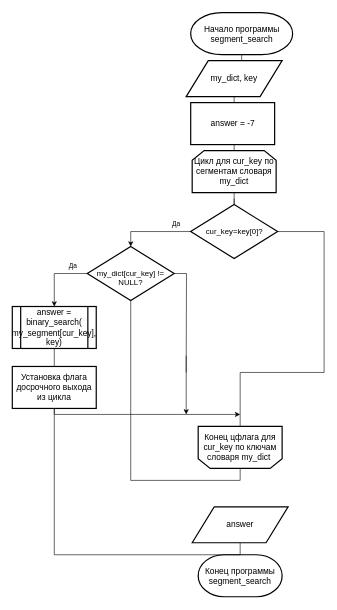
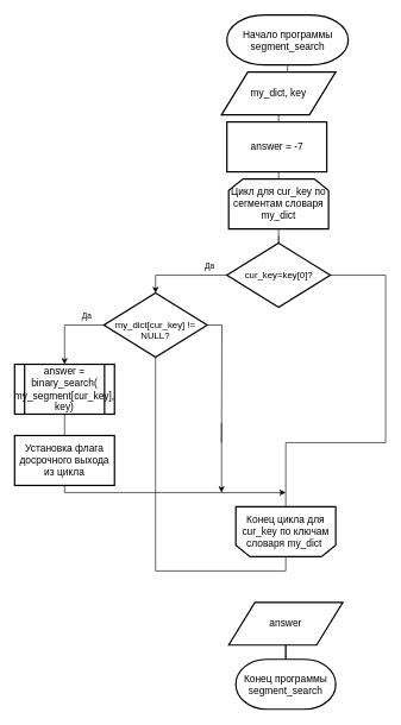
  <mxCell id="0" />
  <mxCell id="1" parent="0" />
  <mxCell id="2" style="edgeStyle=orthogonalEdgeStyle;rounded=0;orthogonalLoop=1;jettySize=auto;html=1;exitX=0.5;exitY=1;exitDx=0;exitDy=0;entryX=0.5;entryY=0;entryDx=0;entryDy=0;endArrow=none;endFill=0;" parent="1" target="13" edge="1"><mxGeometry relative="1" as="geometry"><mxPoint x="390" y="330" as="sourcePoint" /></mxGeometry></mxCell>
  <mxCell id="3" style="edgeStyle=orthogonalEdgeStyle;rounded=0;orthogonalLoop=1;jettySize=auto;html=1;exitX=0.5;exitY=0;exitDx=0;exitDy=0;exitPerimeter=0;entryX=0.5;entryY=1;entryDx=0;entryDy=0;entryPerimeter=0;endArrow=none;endFill=0;" parent="1" source="20" target="8" edge="1"><mxGeometry relative="1" as="geometry"><mxPoint x="382.5" y="250" as="sourcePoint" /><mxPoint x="382.5" y="60" as="targetPoint" /></mxGeometry></mxCell>
  <mxCell id="4" style="edgeStyle=orthogonalEdgeStyle;rounded=0;orthogonalLoop=1;jettySize=auto;html=1;exitX=0.5;exitY=0;exitDx=0;exitDy=0;exitPerimeter=0;entryX=0.5;entryY=1;entryDx=0;entryDy=0;entryPerimeter=0;endArrow=none;endFill=0;" parent="1" source="8" target="6" edge="1"><mxGeometry relative="1" as="geometry"><mxPoint x="382.5" y="360" as="sourcePoint" /></mxGeometry></mxCell>
  <mxCell id="5" value="Конец программы segment_search" style="strokeWidth=2;html=1;shape=mxgraph.flowchart.terminator;whiteSpace=wrap;fontSize=14;" parent="1" vertex="1"><mxGeometry x="330" y="924" width="140" height="70" as="geometry" /></mxCell>
  <mxCell id="6" value="&lt;font style=&quot;font-size: 14px&quot;&gt;Начало программы segment_search&lt;br&gt;&lt;/font&gt;" style="strokeWidth=2;html=1;shape=mxgraph.flowchart.terminator;whiteSpace=wrap;fontSize=14;fontFamily=Helvetica;" parent="1" vertex="1"><mxGeometry x="317.5" y="20" width="170" height="70" as="geometry" /></mxCell>
  <mxCell id="7" style="edgeStyle=orthogonalEdgeStyle;rounded=0;orthogonalLoop=1;jettySize=auto;html=1;exitX=0.5;exitY=1;exitDx=0;exitDy=0;exitPerimeter=0;entryX=0.5;entryY=1;entryDx=0;entryDy=0;endArrow=none;endFill=0;" parent="1" edge="1"><mxGeometry relative="1" as="geometry"><mxPoint x="405" y="919" as="sourcePoint" /><mxPoint x="405" y="919" as="targetPoint" /></mxGeometry></mxCell>
  <mxCell id="8" value="&lt;span style=&quot;font-size: 14px&quot;&gt;my_dict, key&lt;/span&gt;" style="shape=parallelogram;html=1;strokeWidth=2;perimeter=parallelogramPerimeter;whiteSpace=wrap;rounded=0;arcSize=12;size=0.23;fontSize=13;" parent="1" vertex="1"><mxGeometry x="310" y="100" width="160" height="60" as="geometry" /></mxCell>
  <mxCell id="9" style="edgeStyle=orthogonalEdgeStyle;rounded=0;orthogonalLoop=1;jettySize=auto;html=1;entryX=0.5;entryY=0;entryDx=0;entryDy=0;exitX=0;exitY=0.5;exitDx=0;exitDy=0;" parent="1" source="13" target="25" edge="1"><mxGeometry relative="1" as="geometry"><mxPoint x="257.5" y="435" as="targetPoint" /><mxPoint x="157.5" y="465" as="sourcePoint" /></mxGeometry></mxCell>
  <mxCell id="10" value="Да" style="edgeLabel;html=1;align=center;verticalAlign=middle;resizable=0;points=[];" parent="9" vertex="1" connectable="0"><mxGeometry x="-0.769" y="1" relative="1" as="geometry"><mxPoint x="-11.5" y="-14" as="offset" /></mxGeometry></mxCell>
  <mxCell id="11" style="edgeStyle=orthogonalEdgeStyle;rounded=0;orthogonalLoop=1;jettySize=auto;html=1;exitX=1;exitY=0.5;exitDx=0;exitDy=0;entryX=0.5;entryY=1;entryDx=0;entryDy=0;endArrow=none;endFill=0;" parent="1" source="13" target="19" edge="1"><mxGeometry relative="1" as="geometry"><mxPoint x="390" y="560" as="targetPoint" /><Array as="points"><mxPoint x="540" y="385" /><mxPoint x="540" y="620" /><mxPoint x="400" y="620" /></Array></mxGeometry></mxCell>
  <mxCell id="12" style="edgeStyle=orthogonalEdgeStyle;rounded=0;orthogonalLoop=1;jettySize=auto;html=1;exitX=0.5;exitY=0;exitDx=0;exitDy=0;entryX=0.5;entryY=1;entryDx=0;entryDy=0;endArrow=none;endFill=0;" edge="1" parent="1" source="13" target="20"><mxGeometry relative="1" as="geometry" /></mxCell>
  <mxCell id="13" value="cur_key=key[0]?" style="rhombus;whiteSpace=wrap;html=1;strokeWidth=2;fontSize=13;" parent="1" vertex="1"><mxGeometry x="317.5" y="340" width="145" height="90" as="geometry" /></mxCell>
  <mxCell id="14" style="edgeStyle=orthogonalEdgeStyle;rounded=0;orthogonalLoop=1;jettySize=auto;html=1;exitX=0.5;exitY=1;exitDx=0;exitDy=0;" parent="1" source="21" edge="1"><mxGeometry relative="1" as="geometry"><mxPoint x="400" y="690" as="targetPoint" /><Array as="points"><mxPoint x="90" y="690" /><mxPoint x="400" y="690" /></Array><mxPoint x="267.5" y="629" as="sourcePoint" /></mxGeometry></mxCell>
- <mxCell id="15" style="edgeStyle=orthogonalEdgeStyle;rounded=0;orthogonalLoop=1;jettySize=auto;html=1;exitX=0.5;exitY=1;exitDx=0;exitDy=0;endArrow=none;endFill=0;" parent="1" source="16" target="27" edge="1"><mxGeometry relative="1" as="geometry" /></mxCell>
+ <mxCell id="15" style="edgeStyle=orthogonalEdgeStyle;rounded=0;orthogonalLoop=1;jettySize=auto;html=1;exitX=0.5;exitY=1;exitDx=0;exitDy=0;endArrow=none;endFill=0;" parent="1" source="16" target="5" edge="1"><mxGeometry relative="1" as="geometry" /></mxCell>
  <mxCell id="16" value="&lt;span style=&quot;font-size: 14px&quot;&gt;answer&lt;br&gt;&lt;/span&gt;" style="shape=parallelogram;html=1;strokeWidth=2;perimeter=parallelogramPerimeter;whiteSpace=wrap;rounded=0;arcSize=12;size=0.23;fontSize=13;" parent="1" vertex="1"><mxGeometry x="320" y="844" width="160" height="60" as="geometry" /></mxCell>
  <mxCell id="17" style="edgeStyle=orthogonalEdgeStyle;rounded=0;orthogonalLoop=1;jettySize=auto;html=1;exitX=0.5;exitY=0;exitDx=0;exitDy=0;endArrow=none;endFill=0;" parent="1" source="19" target="25" edge="1"><mxGeometry relative="1" as="geometry"><mxPoint x="400" y="774" as="sourcePoint" /></mxGeometry></mxCell>
  <mxCell id="18" style="edgeStyle=orthogonalEdgeStyle;rounded=0;orthogonalLoop=1;jettySize=auto;html=1;exitX=0.5;exitY=1;exitDx=0;exitDy=0;exitPerimeter=0;endArrow=none;endFill=0;" parent="1" source="5" target="5" edge="1"><mxGeometry relative="1" as="geometry" /></mxCell>
- <mxCell id="19" value="&lt;span style=&quot;font-size: 14px&quot;&gt;Конец ц&lt;/span&gt;&lt;span style=&quot;font-size: 14px&quot;&gt;флага для cur_key по ключам словаря my_dict&amp;nbsp;&lt;/span&gt;&lt;span style=&quot;font-size: 14px&quot;&gt;&lt;br&gt;&lt;/span&gt;" style="shape=loopLimit;whiteSpace=wrap;html=1;strokeWidth=2;direction=west;" parent="1" vertex="1"><mxGeometry x="330" y="710" width="140" height="70" as="geometry" /></mxCell>
+ <mxCell id="19" value="&lt;span style=&quot;font-size: 14px&quot;&gt;Конец ц&lt;/span&gt;&lt;span style=&quot;font-size: 14px&quot;&gt;икла для cur_key по ключам словаря my_dict&amp;nbsp;&lt;/span&gt;&lt;span style=&quot;font-size: 14px&quot;&gt;&lt;br&gt;&lt;/span&gt;" style="shape=loopLimit;whiteSpace=wrap;html=1;strokeWidth=2;direction=west;" parent="1" vertex="1"><mxGeometry x="330" y="710" width="140" height="70" as="geometry" /></mxCell>
  <mxCell id="20" value="&lt;span style=&quot;font-size: 14px&quot;&gt;Цикл для cur_key по сегментам словаря my_dict&lt;/span&gt;" style="shape=loopLimit;whiteSpace=wrap;html=1;strokeWidth=2;" parent="1" vertex="1"><mxGeometry x="320" y="250" width="140" height="70" as="geometry" /></mxCell>
  <mxCell id="21" value="answer = binary_search(&lt;br&gt;my_segment[cur_key], key)" style="shape=process;whiteSpace=wrap;html=1;backgroundOutline=1;strokeWidth=2;fontSize=14;" parent="1" vertex="1"><mxGeometry x="20" y="510" width="140" height="70" as="geometry" /></mxCell>
  <mxCell id="22" style="edgeStyle=orthogonalEdgeStyle;rounded=0;orthogonalLoop=1;jettySize=auto;html=1;entryX=0.5;entryY=0;entryDx=0;entryDy=0;exitX=0;exitY=0.5;exitDx=0;exitDy=0;" parent="1" source="25" target="21" edge="1"><mxGeometry relative="1" as="geometry"><mxPoint x="85" y="505" as="targetPoint" /><mxPoint x="-15" y="535" as="sourcePoint" /></mxGeometry></mxCell>
  <mxCell id="23" value="Да" style="edgeLabel;html=1;align=center;verticalAlign=middle;resizable=0;points=[];" parent="22" vertex="1" connectable="0"><mxGeometry x="-0.769" y="1" relative="1" as="geometry"><mxPoint x="-11.5" y="-14" as="offset" /></mxGeometry></mxCell>
  <mxCell id="24" style="edgeStyle=orthogonalEdgeStyle;rounded=0;orthogonalLoop=1;jettySize=auto;html=1;exitX=1;exitY=0.5;exitDx=0;exitDy=0;endArrow=none;endFill=0;" parent="1" source="25" edge="1"><mxGeometry relative="1" as="geometry"><mxPoint x="310" y="620" as="targetPoint" /></mxGeometry></mxCell>
  <mxCell id="25" value="&lt;br&gt;my_dict[cur_key] != &lt;br&gt;NULL?" style="rhombus;whiteSpace=wrap;html=1;strokeWidth=2;fontSize=13;" parent="1" vertex="1"><mxGeometry x="145" y="410" width="145" height="90" as="geometry" /></mxCell>
  <mxCell id="26" style="edgeStyle=orthogonalEdgeStyle;rounded=0;orthogonalLoop=1;jettySize=auto;html=1;exitX=0.5;exitY=1;exitDx=0;exitDy=0;endArrow=classic;endFill=1;" parent="1" edge="1"><mxGeometry relative="1" as="geometry"><mxPoint x="310" y="690" as="targetPoint" /><mxPoint x="310" y="592" as="sourcePoint" /></mxGeometry></mxCell>
  <mxCell id="27" value="Установка флага досрочного выхода из цикла" style="rounded=0;whiteSpace=wrap;html=1;strokeWidth=2;fontSize=14;" vertex="1" parent="1"><mxGeometry x="20" y="610" width="140" height="70" as="geometry" /></mxCell>
  <mxCell id="28" value="answer = -7" style="rounded=0;whiteSpace=wrap;html=1;strokeWidth=2;fontSize=14;" vertex="1" parent="1"><mxGeometry x="317.5" y="170" width="140" height="70" as="geometry" /></mxCell>
